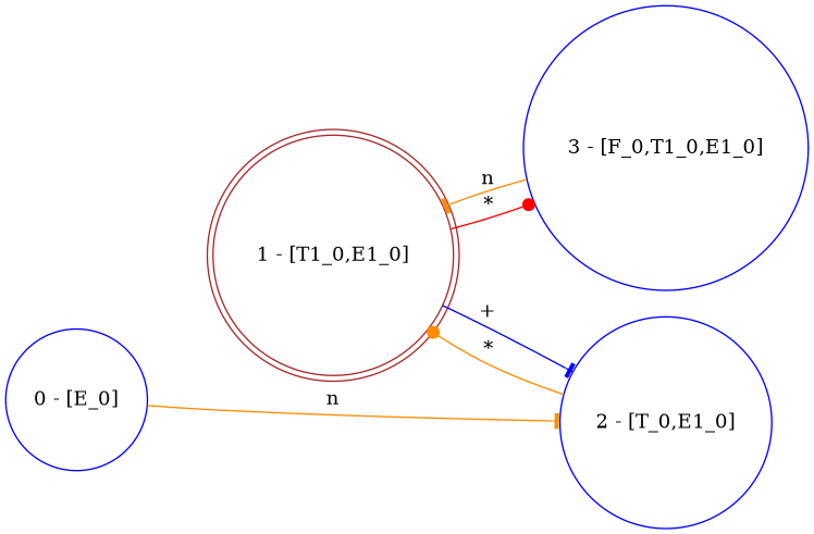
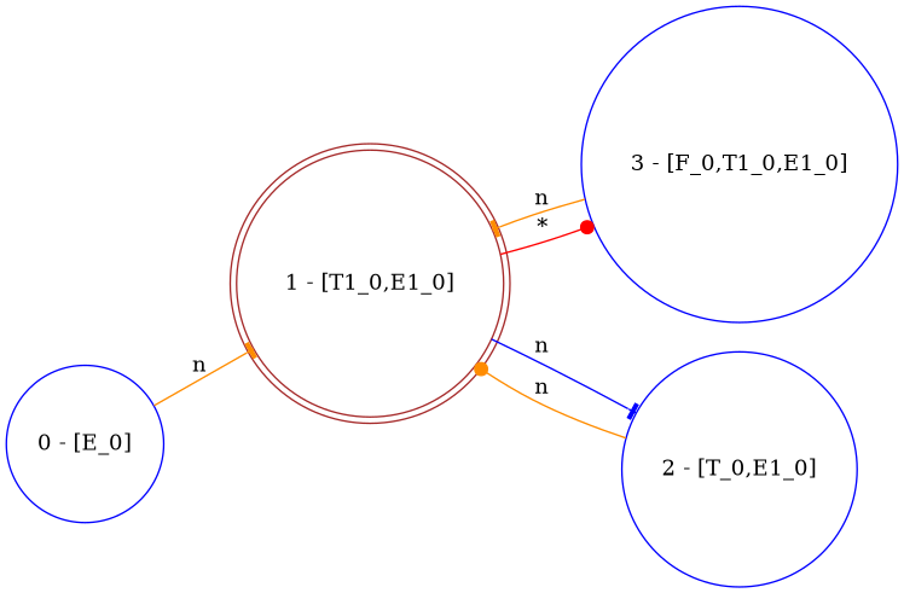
  digraph {
    rankdir=LR
    node [color=blue shape=circle]
    edge [color=darkorange arrowhead=tee]
    n1 [label="0 - [E_0]"]
    n2 [color=brown label="1 - [T1_0,E1_0]" shape=doublecircle]
    n3 [label="2 - [T_0,E1_0]"]
    n4 [label="3 - [F_0,T1_0,E1_0]"]
-   n1 -> n3 [label=n]
-   n2 -> n3 [color=blue label="+"]
+   n1 -> n2 [label=n]
+   n2 -> n3 [color=blue label=n]
    n2 -> n4 [color=red label="*" arrowhead=dot]
-   n3 -> n2 [label="*" arrowhead=dot]
+   n3 -> n2 [label=n arrowhead=dot]
    n4 -> n2 [label=n]
  }
